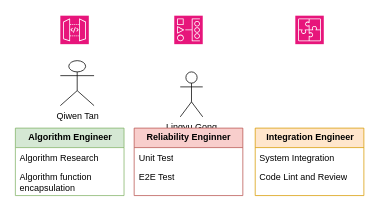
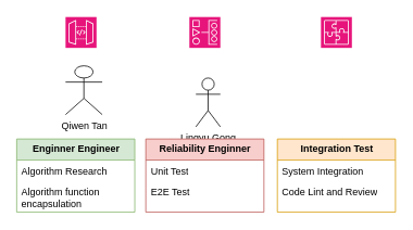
  <mxCell id="0" />
  <mxCell id="1" parent="0" />
  <mxCell id="2" value="Qiwen Tan" style="shape=umlActor;verticalLabelPosition=bottom;verticalAlign=top;html=1;outlineConnect=0;" vertex="1" parent="1"><mxGeometry x="80" y="80" width="45" height="60" as="geometry" /></mxCell>
  <mxCell id="3" value="Lingyu Gong" style="shape=umlActor;verticalLabelPosition=bottom;verticalAlign=top;html=1;outlineConnect=0;" vertex="1" parent="1"><mxGeometry x="240" y="95" width="30" height="60" as="geometry" /></mxCell>
  <mxCell id="4" value="" style="sketch=0;points=[[0,0,0],[0.25,0,0],[0.5,0,0],[0.75,0,0],[1,0,0],[0,1,0],[0.25,1,0],[0.5,1,0],[0.75,1,0],[1,1,0],[0,0.25,0],[0,0.5,0],[0,0.75,0],[1,0.25,0],[1,0.5,0],[1,0.75,0]];outlineConnect=0;fontColor=#232F3E;fillColor=#E7157B;strokeColor=#ffffff;dashed=0;verticalLabelPosition=bottom;verticalAlign=top;align=center;html=1;fontSize=12;fontStyle=0;aspect=fixed;shape=mxgraph.aws4.resourceIcon;resIcon=mxgraph.aws4.application_integration;" vertex="1" parent="1"><mxGeometry x="393.5" y="20" width="38" height="38" as="geometry" /></mxCell>
  <mxCell id="5" value="" style="sketch=0;points=[[0,0,0],[0.25,0,0],[0.5,0,0],[0.75,0,0],[1,0,0],[0,1,0],[0.25,1,0],[0.5,1,0],[0.75,1,0],[1,1,0],[0,0.25,0],[0,0.5,0],[0,0.75,0],[1,0.25,0],[1,0.5,0],[1,0.75,0]];outlineConnect=0;fontColor=#232F3E;fillColor=#E7157B;strokeColor=#ffffff;dashed=0;verticalLabelPosition=bottom;verticalAlign=top;align=center;html=1;fontSize=12;fontStyle=0;aspect=fixed;shape=mxgraph.aws4.resourceIcon;resIcon=mxgraph.aws4.api_gateway;" vertex="1" parent="1"><mxGeometry x="80" y="20" width="38" height="38" as="geometry" /></mxCell>
  <mxCell id="6" value="" style="sketch=0;points=[[0,0,0],[0.25,0,0],[0.5,0,0],[0.75,0,0],[1,0,0],[0,1,0],[0.25,1,0],[0.5,1,0],[0.75,1,0],[1,1,0],[0,0.25,0],[0,0.5,0],[0,0.75,0],[1,0.25,0],[1,0.5,0],[1,0.75,0]];outlineConnect=0;fontColor=#232F3E;fillColor=#E7157B;strokeColor=#ffffff;dashed=0;verticalLabelPosition=bottom;verticalAlign=top;align=center;html=1;fontSize=12;fontStyle=0;aspect=fixed;shape=mxgraph.aws4.resourceIcon;resIcon=mxgraph.aws4.managed_workflows_for_apache_airflow;" vertex="1" parent="1"><mxGeometry x="232" y="20" width="38" height="38" as="geometry" /></mxCell>
- <mxCell id="7" value="&lt;b style=&quot;border-color: var(--border-color);&quot;&gt;Algorithm Engineer&lt;/b&gt;" style="swimlane;fontStyle=0;childLayout=stackLayout;horizontal=1;startSize=26;fillColor=#d5e8d4;horizontalStack=0;resizeParent=1;resizeParentMax=0;resizeLast=0;collapsible=1;marginBottom=0;html=1;strokeColor=#82b366;" vertex="1" parent="1"><mxGeometry x="20" y="170" width="145" height="90" as="geometry"><mxRectangle x="240" y="380" width="60" height="30" as="alternateBounds" /></mxGeometry></mxCell>
+ <mxCell id="7" value="&lt;b style=&quot;border-color: var(--border-color);&quot;&gt;Enginner Engineer&lt;/b&gt;" style="swimlane;fontStyle=0;childLayout=stackLayout;horizontal=1;startSize=26;fillColor=#d5e8d4;horizontalStack=0;resizeParent=1;resizeParentMax=0;resizeLast=0;collapsible=1;marginBottom=0;html=1;strokeColor=#82b366;" vertex="1" parent="1"><mxGeometry x="20" y="170" width="145" height="90" as="geometry"><mxRectangle x="240" y="380" width="60" height="30" as="alternateBounds" /></mxGeometry></mxCell>
  <mxCell id="8" value="Algorithm Research" style="text;strokeColor=none;fillColor=none;align=left;verticalAlign=top;spacingLeft=4;spacingRight=4;overflow=hidden;rotatable=0;points=[[0,0.5],[1,0.5]];portConstraint=eastwest;whiteSpace=wrap;html=1;" vertex="1" parent="7"><mxGeometry y="26" width="145" height="26" as="geometry" /></mxCell>
  <mxCell id="9" value="&lt;font style=&quot;font-size: 12px;&quot;&gt;Algorithm function encapsulation&lt;/font&gt;" style="text;strokeColor=none;fillColor=none;align=left;verticalAlign=top;spacingLeft=4;spacingRight=4;overflow=hidden;rotatable=0;points=[[0,0.5],[1,0.5]];portConstraint=eastwest;whiteSpace=wrap;html=1;" vertex="1" parent="7"><mxGeometry y="52" width="145" height="38" as="geometry" /></mxCell>
  <mxCell id="10" value="&lt;b style=&quot;border-color: var(--border-color);&quot;&gt;Reliability&amp;nbsp;Enginner&lt;/b&gt;" style="swimlane;fontStyle=0;childLayout=stackLayout;horizontal=1;startSize=26;fillColor=#f8cecc;horizontalStack=0;resizeParent=1;resizeParentMax=0;resizeLast=0;collapsible=1;marginBottom=0;html=1;strokeColor=#b85450;" vertex="1" parent="1"><mxGeometry x="178.5" y="170" width="145" height="90" as="geometry"><mxRectangle x="240" y="380" width="60" height="30" as="alternateBounds" /></mxGeometry></mxCell>
  <mxCell id="11" value="Unit Test" style="text;strokeColor=none;fillColor=none;align=left;verticalAlign=top;spacingLeft=4;spacingRight=4;overflow=hidden;rotatable=0;points=[[0,0.5],[1,0.5]];portConstraint=eastwest;whiteSpace=wrap;html=1;" vertex="1" parent="10"><mxGeometry y="26" width="145" height="26" as="geometry" /></mxCell>
  <mxCell id="12" value="&lt;font style=&quot;font-size: 12px;&quot;&gt;E2E Test&lt;/font&gt;" style="text;strokeColor=none;fillColor=none;align=left;verticalAlign=top;spacingLeft=4;spacingRight=4;overflow=hidden;rotatable=0;points=[[0,0.5],[1,0.5]];portConstraint=eastwest;whiteSpace=wrap;html=1;" vertex="1" parent="10"><mxGeometry y="52" width="145" height="38" as="geometry" /></mxCell>
- <mxCell id="13" value="&lt;b style=&quot;border-color: var(--border-color);&quot;&gt;Integration Engineer&lt;/b&gt;" style="swimlane;fontStyle=0;childLayout=stackLayout;horizontal=1;startSize=26;fillColor=#ffe6cc;horizontalStack=0;resizeParent=1;resizeParentMax=0;resizeLast=0;collapsible=1;marginBottom=0;html=1;strokeColor=#d79b00;" vertex="1" parent="1"><mxGeometry x="340" y="170" width="145" height="90" as="geometry"><mxRectangle x="560" y="368" width="60" height="30" as="alternateBounds" /></mxGeometry></mxCell>
+ <mxCell id="13" value="&lt;b style=&quot;border-color: var(--border-color);&quot;&gt;Integration Test&lt;/b&gt;" style="swimlane;fontStyle=0;childLayout=stackLayout;horizontal=1;startSize=26;fillColor=#ffe6cc;horizontalStack=0;resizeParent=1;resizeParentMax=0;resizeLast=0;collapsible=1;marginBottom=0;html=1;strokeColor=#d79b00;" vertex="1" parent="1"><mxGeometry x="340" y="170" width="145" height="90" as="geometry"><mxRectangle x="560" y="368" width="60" height="30" as="alternateBounds" /></mxGeometry></mxCell>
  <mxCell id="14" value="System Integration" style="text;strokeColor=none;fillColor=none;align=left;verticalAlign=top;spacingLeft=4;spacingRight=4;overflow=hidden;rotatable=0;points=[[0,0.5],[1,0.5]];portConstraint=eastwest;whiteSpace=wrap;html=1;" vertex="1" parent="13"><mxGeometry y="26" width="145" height="26" as="geometry" /></mxCell>
  <mxCell id="15" value="&lt;font style=&quot;font-size: 12px;&quot;&gt;Code Lint and Review&lt;/font&gt;" style="text;strokeColor=none;fillColor=none;align=left;verticalAlign=top;spacingLeft=4;spacingRight=4;overflow=hidden;rotatable=0;points=[[0,0.5],[1,0.5]];portConstraint=eastwest;whiteSpace=wrap;html=1;" vertex="1" parent="13"><mxGeometry y="52" width="145" height="38" as="geometry" /></mxCell>
